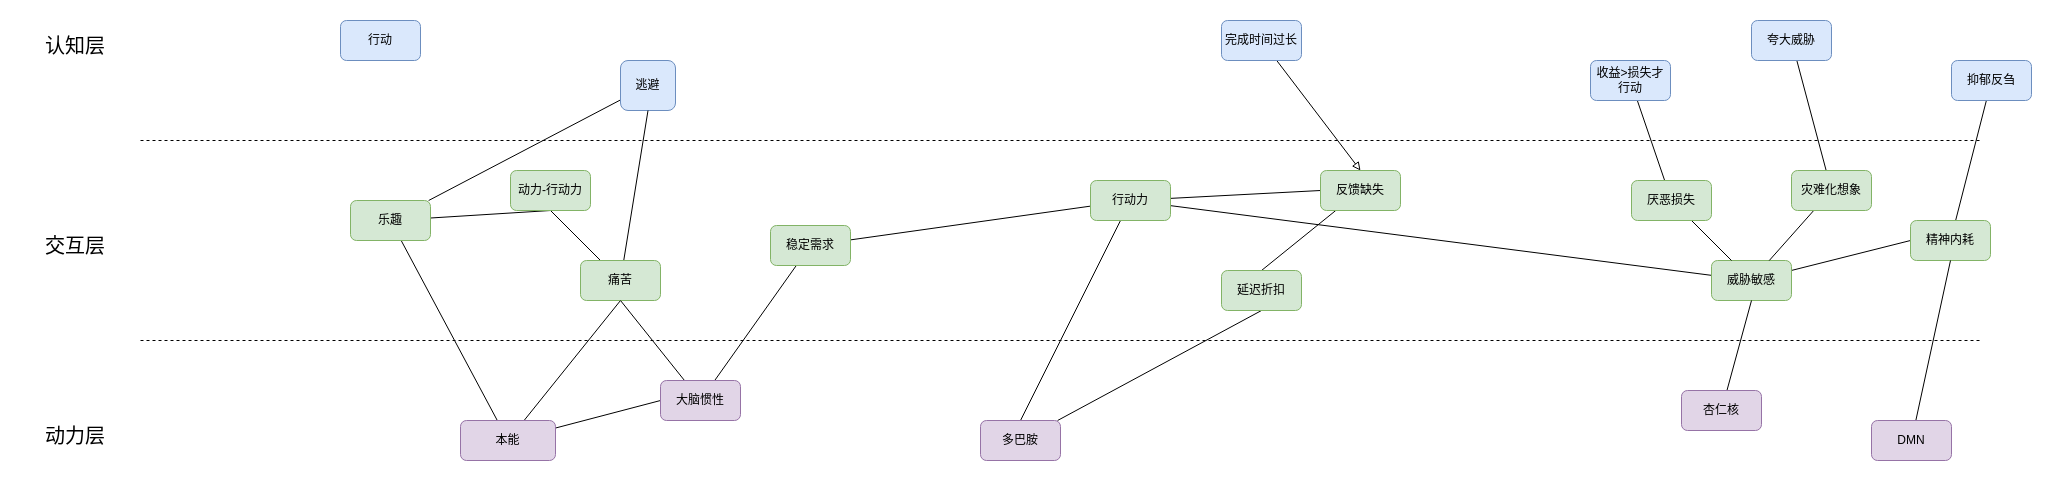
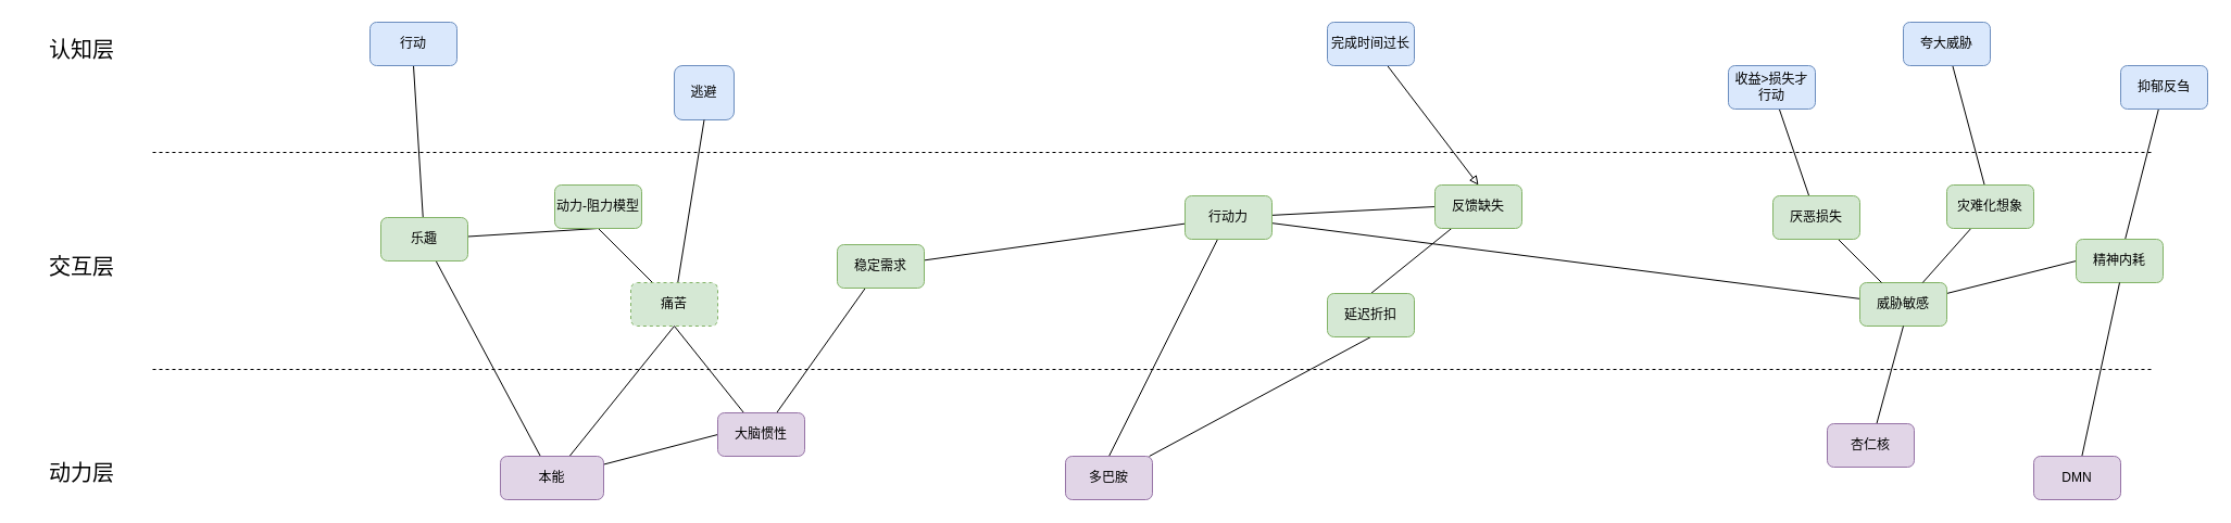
  <mxCell id="0" />
  <mxCell id="1" parent="0" />
  <mxCell id="2" value="认知层" style="text;html=1;strokeColor=none;fillColor=none;align=center;verticalAlign=middle;whiteSpace=wrap;rounded=0;fontSize=20;" vertex="1" parent="1"><mxGeometry x="20" y="30" width="110" height="30" as="geometry" /></mxCell>
  <mxCell id="3" value="交互层" style="text;html=1;strokeColor=none;fillColor=none;align=center;verticalAlign=middle;whiteSpace=wrap;rounded=0;fontSize=20;" vertex="1" parent="1"><mxGeometry x="20" y="230" width="110" height="30" as="geometry" /></mxCell>
  <mxCell id="4" value="动力层" style="text;html=1;strokeColor=none;fillColor=none;align=center;verticalAlign=middle;whiteSpace=wrap;rounded=0;fontSize=20;" vertex="1" parent="1"><mxGeometry x="20" y="420" width="110" height="30" as="geometry" /></mxCell>
  <mxCell id="5" style="rounded=0;orthogonalLoop=1;jettySize=auto;html=1;endArrow=none;endFill=0;" edge="1" parent="1" source="8" target="11"><mxGeometry relative="1" as="geometry" /></mxCell>
  <mxCell id="6" style="edgeStyle=none;rounded=0;orthogonalLoop=1;jettySize=auto;html=1;entryX=0.5;entryY=1;entryDx=0;entryDy=0;strokeColor=default;align=center;verticalAlign=middle;fontFamily=Helvetica;fontSize=11;fontColor=default;labelBackgroundColor=default;endArrow=none;endFill=0;" edge="1" parent="1" source="8" target="18"><mxGeometry relative="1" as="geometry" /></mxCell>
  <mxCell id="7" style="edgeStyle=none;rounded=0;orthogonalLoop=1;jettySize=auto;html=1;entryX=0;entryY=0.5;entryDx=0;entryDy=0;strokeColor=default;align=center;verticalAlign=middle;fontFamily=Helvetica;fontSize=11;fontColor=default;labelBackgroundColor=default;endArrow=none;endFill=0;" edge="1" parent="1" source="8" target="21"><mxGeometry relative="1" as="geometry" /></mxCell>
  <mxCell id="8" value="本能" style="rounded=1;whiteSpace=wrap;html=1;fillColor=#e1d5e7;strokeColor=#9673a6;" vertex="1" parent="1"><mxGeometry x="460" y="420" width="95" height="40" as="geometry" /></mxCell>
- <mxCell id="9" style="edgeStyle=none;rounded=0;orthogonalLoop=1;jettySize=auto;html=1;strokeColor=default;align=center;verticalAlign=middle;fontFamily=Helvetica;fontSize=11;fontColor=default;labelBackgroundColor=default;endArrow=none;endFill=0;" edge="1" parent="1" source="11" target="12"><mxGeometry relative="1" as="geometry" /></mxCell>
+ <mxCell id="9" style="edgeStyle=none;rounded=0;orthogonalLoop=1;jettySize=auto;html=1;entryX=0.5;entryY=1;entryDx=0;entryDy=0;strokeColor=default;align=center;verticalAlign=middle;fontFamily=Helvetica;fontSize=11;fontColor=default;labelBackgroundColor=default;endArrow=none;endFill=0;" edge="1" parent="1" source="11" target="13"><mxGeometry relative="1" as="geometry" /></mxCell>
  <mxCell id="10" style="edgeStyle=none;rounded=0;orthogonalLoop=1;jettySize=auto;html=1;entryX=0.5;entryY=1;entryDx=0;entryDy=0;strokeColor=default;align=center;verticalAlign=middle;fontFamily=Helvetica;fontSize=11;fontColor=default;labelBackgroundColor=default;endArrow=none;endFill=0;" edge="1" parent="1" source="11" target="22"><mxGeometry relative="1" as="geometry" /></mxCell>
  <mxCell id="11" value="乐趣" style="rounded=1;whiteSpace=wrap;html=1;fillColor=#d5e8d4;strokeColor=#82b366;" vertex="1" parent="1"><mxGeometry x="350" y="200" width="80" height="40" as="geometry" /></mxCell>
  <mxCell id="12" value="逃避" style="rounded=1;whiteSpace=wrap;html=1;fillColor=#dae8fc;strokeColor=#6c8ebf;" vertex="1" parent="1"><mxGeometry x="620" y="60" width="55" height="50" as="geometry" /></mxCell>
  <mxCell id="13" value="行动" style="rounded=1;whiteSpace=wrap;html=1;fillColor=#dae8fc;strokeColor=#6c8ebf;" vertex="1" parent="1"><mxGeometry x="340" y="20" width="80" height="40" as="geometry" /></mxCell>
  <mxCell id="14" value="" style="endArrow=none;dashed=1;html=1;rounded=0;" edge="1" parent="1"><mxGeometry width="50" height="50" relative="1" as="geometry"><mxPoint x="140" y="140" as="sourcePoint" /><mxPoint x="1980" y="140" as="targetPoint" /></mxGeometry></mxCell>
  <mxCell id="15" value="" style="endArrow=none;dashed=1;html=1;rounded=0;" edge="1" parent="1"><mxGeometry width="50" height="50" relative="1" as="geometry"><mxPoint x="140" y="340" as="sourcePoint" /><mxPoint x="1980" y="340" as="targetPoint" /></mxGeometry></mxCell>
  <mxCell id="16" style="edgeStyle=none;rounded=0;orthogonalLoop=1;jettySize=auto;html=1;entryX=0.5;entryY=1;entryDx=0;entryDy=0;strokeColor=default;align=center;verticalAlign=middle;fontFamily=Helvetica;fontSize=11;fontColor=default;labelBackgroundColor=default;endArrow=none;endFill=0;" edge="1" parent="1" source="18" target="12"><mxGeometry relative="1" as="geometry" /></mxCell>
  <mxCell id="17" style="edgeStyle=none;rounded=0;orthogonalLoop=1;jettySize=auto;html=1;entryX=0.5;entryY=1;entryDx=0;entryDy=0;strokeColor=default;align=center;verticalAlign=middle;fontFamily=Helvetica;fontSize=11;fontColor=default;labelBackgroundColor=default;endArrow=none;endFill=0;" edge="1" parent="1" source="18" target="22"><mxGeometry relative="1" as="geometry" /></mxCell>
- <mxCell id="18" value="痛苦" style="rounded=1;whiteSpace=wrap;html=1;fillColor=#d5e8d4;strokeColor=#82b366;" vertex="1" parent="1"><mxGeometry x="580" y="260" width="80" height="40" as="geometry" /></mxCell>
+ <mxCell id="18" value="痛苦" style="rounded=1;whiteSpace=wrap;html=1;fillColor=#d5e8d4;strokeColor=#82b366;dashed=1;" vertex="1" parent="1"><mxGeometry x="580" y="260" width="80" height="40" as="geometry" /></mxCell>
  <mxCell id="19" style="edgeStyle=none;rounded=0;orthogonalLoop=1;jettySize=auto;html=1;entryX=0.5;entryY=1;entryDx=0;entryDy=0;strokeColor=default;align=center;verticalAlign=middle;fontFamily=Helvetica;fontSize=11;fontColor=default;labelBackgroundColor=default;endArrow=none;endFill=0;" edge="1" parent="1" source="21" target="18"><mxGeometry relative="1" as="geometry" /></mxCell>
  <mxCell id="20" style="edgeStyle=none;rounded=0;orthogonalLoop=1;jettySize=auto;html=1;strokeColor=default;align=center;verticalAlign=middle;fontFamily=Helvetica;fontSize=11;fontColor=default;labelBackgroundColor=default;endArrow=none;endFill=0;" edge="1" parent="1" source="21" target="32"><mxGeometry relative="1" as="geometry" /></mxCell>
  <mxCell id="21" value="大脑惯性" style="rounded=1;whiteSpace=wrap;html=1;fillColor=#e1d5e7;strokeColor=#9673a6;" vertex="1" parent="1"><mxGeometry x="660" y="380" width="80" height="40" as="geometry" /></mxCell>
- <mxCell id="22" value="动力-行动力" style="rounded=1;whiteSpace=wrap;html=1;fillColor=#d5e8d4;strokeColor=#82b366;" vertex="1" parent="1"><mxGeometry x="510" y="170" width="80" height="40" as="geometry" /></mxCell>
+ <mxCell id="22" value="动力-阻力模型" style="rounded=1;whiteSpace=wrap;html=1;fillColor=#d5e8d4;strokeColor=#82b366;" vertex="1" parent="1"><mxGeometry x="510" y="170" width="80" height="40" as="geometry" /></mxCell>
  <mxCell id="23" style="edgeStyle=none;rounded=0;orthogonalLoop=1;jettySize=auto;html=1;entryX=0.5;entryY=0;entryDx=0;entryDy=0;strokeColor=default;align=center;verticalAlign=middle;fontFamily=Helvetica;fontSize=11;fontColor=default;labelBackgroundColor=default;endArrow=none;endFill=0;" edge="1" parent="1" source="27" target="29"><mxGeometry relative="1" as="geometry" /></mxCell>
  <mxCell id="24" style="edgeStyle=none;rounded=0;orthogonalLoop=1;jettySize=auto;html=1;strokeColor=default;align=center;verticalAlign=middle;fontFamily=Helvetica;fontSize=11;fontColor=default;labelBackgroundColor=default;endArrow=none;endFill=0;" edge="1" parent="1" source="27" target="32"><mxGeometry relative="1" as="geometry" /></mxCell>
  <mxCell id="25" style="edgeStyle=none;rounded=0;orthogonalLoop=1;jettySize=auto;html=1;strokeColor=default;align=center;verticalAlign=middle;fontFamily=Helvetica;fontSize=11;fontColor=default;labelBackgroundColor=default;endArrow=none;endFill=0;" edge="1" parent="1" source="27" target="31"><mxGeometry relative="1" as="geometry" /></mxCell>
  <mxCell id="26" style="edgeStyle=none;rounded=0;orthogonalLoop=1;jettySize=auto;html=1;entryX=0;entryY=0.5;entryDx=0;entryDy=0;strokeColor=default;align=center;verticalAlign=middle;fontFamily=Helvetica;fontSize=11;fontColor=default;labelBackgroundColor=default;endArrow=none;endFill=0;" edge="1" parent="1" source="27" target="49"><mxGeometry relative="1" as="geometry" /></mxCell>
  <mxCell id="27" value="行动力" style="rounded=1;whiteSpace=wrap;html=1;fillColor=#d5e8d4;strokeColor=#82b366;" vertex="1" parent="1"><mxGeometry x="1090" y="180" width="80" height="40" as="geometry" /></mxCell>
  <mxCell id="28" style="edgeStyle=none;rounded=0;orthogonalLoop=1;jettySize=auto;html=1;entryX=0.5;entryY=1;entryDx=0;entryDy=0;strokeColor=default;align=center;verticalAlign=middle;fontFamily=Helvetica;fontSize=11;fontColor=default;labelBackgroundColor=default;endArrow=none;endFill=0;" edge="1" parent="1" source="29" target="52"><mxGeometry relative="1" as="geometry" /></mxCell>
  <mxCell id="29" value="多巴胺" style="rounded=1;whiteSpace=wrap;html=1;fillColor=#e1d5e7;strokeColor=#9673a6;" vertex="1" parent="1"><mxGeometry x="980" y="420" width="80" height="40" as="geometry" /></mxCell>
  <mxCell id="30" style="edgeStyle=none;rounded=0;orthogonalLoop=1;jettySize=auto;html=1;entryX=0;entryY=0.5;entryDx=0;entryDy=0;strokeColor=default;align=center;verticalAlign=middle;fontFamily=Helvetica;fontSize=11;fontColor=default;labelBackgroundColor=default;endArrow=none;endFill=0;" edge="1" parent="1" source="31" target="44"><mxGeometry relative="1" as="geometry" /></mxCell>
  <mxCell id="31" value="威胁敏感" style="rounded=1;whiteSpace=wrap;html=1;fillColor=#d5e8d4;strokeColor=#82b366;" vertex="1" parent="1"><mxGeometry x="1711" y="260" width="80" height="40" as="geometry" /></mxCell>
  <mxCell id="32" value="稳定需求" style="rounded=1;whiteSpace=wrap;html=1;fillColor=#d5e8d4;strokeColor=#82b366;" vertex="1" parent="1"><mxGeometry x="770" y="225" width="80" height="40" as="geometry" /></mxCell>
  <mxCell id="33" style="edgeStyle=none;rounded=0;orthogonalLoop=1;jettySize=auto;html=1;entryX=0.5;entryY=1;entryDx=0;entryDy=0;strokeColor=default;align=center;verticalAlign=middle;fontFamily=Helvetica;fontSize=11;fontColor=default;labelBackgroundColor=default;endArrow=none;endFill=0;" edge="1" parent="1" source="34" target="31"><mxGeometry relative="1" as="geometry" /></mxCell>
  <mxCell id="34" value="杏仁核" style="rounded=1;whiteSpace=wrap;html=1;fillColor=#e1d5e7;strokeColor=#9673a6;" vertex="1" parent="1"><mxGeometry x="1681" y="390" width="80" height="40" as="geometry" /></mxCell>
  <mxCell id="35" style="edgeStyle=none;rounded=0;orthogonalLoop=1;jettySize=auto;html=1;strokeColor=default;align=center;verticalAlign=middle;fontFamily=Helvetica;fontSize=11;fontColor=default;labelBackgroundColor=default;endArrow=none;endFill=0;" edge="1" parent="1" source="37" target="31"><mxGeometry relative="1" as="geometry" /></mxCell>
  <mxCell id="36" style="edgeStyle=none;rounded=0;orthogonalLoop=1;jettySize=auto;html=1;strokeColor=default;align=center;verticalAlign=middle;fontFamily=Helvetica;fontSize=11;fontColor=default;labelBackgroundColor=default;endArrow=none;endFill=0;" edge="1" parent="1" source="37" target="38"><mxGeometry relative="1" as="geometry" /></mxCell>
  <mxCell id="37" value="厌恶损失" style="rounded=1;whiteSpace=wrap;html=1;fillColor=#d5e8d4;strokeColor=#82b366;" vertex="1" parent="1"><mxGeometry x="1631" y="180" width="80" height="40" as="geometry" /></mxCell>
  <mxCell id="38" value="收益&amp;gt;损失才行动" style="rounded=1;whiteSpace=wrap;html=1;fillColor=#dae8fc;strokeColor=#6c8ebf;" vertex="1" parent="1"><mxGeometry x="1590" y="60" width="80" height="40" as="geometry" /></mxCell>
  <mxCell id="39" style="edgeStyle=none;rounded=0;orthogonalLoop=1;jettySize=auto;html=1;strokeColor=default;align=center;verticalAlign=middle;fontFamily=Helvetica;fontSize=11;fontColor=default;labelBackgroundColor=default;endArrow=none;endFill=0;" edge="1" parent="1" source="41" target="42"><mxGeometry relative="1" as="geometry" /></mxCell>
  <mxCell id="40" style="edgeStyle=none;rounded=0;orthogonalLoop=1;jettySize=auto;html=1;strokeColor=default;align=center;verticalAlign=middle;fontFamily=Helvetica;fontSize=11;fontColor=default;labelBackgroundColor=default;endArrow=none;endFill=0;" edge="1" parent="1" source="41" target="31"><mxGeometry relative="1" as="geometry" /></mxCell>
  <mxCell id="41" value="灾难化想象" style="rounded=1;whiteSpace=wrap;html=1;fillColor=#d5e8d4;strokeColor=#82b366;" vertex="1" parent="1"><mxGeometry x="1791" y="170" width="80" height="40" as="geometry" /></mxCell>
  <mxCell id="42" value="夸大威胁" style="rounded=1;whiteSpace=wrap;html=1;fillColor=#dae8fc;strokeColor=#6c8ebf;" vertex="1" parent="1"><mxGeometry x="1751" y="20" width="80" height="40" as="geometry" /></mxCell>
  <mxCell id="43" style="edgeStyle=none;rounded=0;orthogonalLoop=1;jettySize=auto;html=1;strokeColor=default;align=center;verticalAlign=middle;fontFamily=Helvetica;fontSize=11;fontColor=default;labelBackgroundColor=default;endArrow=none;endFill=0;" edge="1" parent="1" source="44" target="47"><mxGeometry relative="1" as="geometry" /></mxCell>
  <mxCell id="44" value="精神内耗" style="rounded=1;whiteSpace=wrap;html=1;fillColor=#d5e8d4;strokeColor=#82b366;" vertex="1" parent="1"><mxGeometry x="1910" y="220" width="80" height="40" as="geometry" /></mxCell>
  <mxCell id="45" style="edgeStyle=none;rounded=0;orthogonalLoop=1;jettySize=auto;html=1;entryX=0.5;entryY=1;entryDx=0;entryDy=0;strokeColor=default;align=center;verticalAlign=middle;fontFamily=Helvetica;fontSize=11;fontColor=default;labelBackgroundColor=default;endArrow=none;endFill=0;" edge="1" parent="1" source="46" target="44"><mxGeometry relative="1" as="geometry" /></mxCell>
  <mxCell id="46" value="DMN" style="rounded=1;whiteSpace=wrap;html=1;fillColor=#e1d5e7;strokeColor=#9673a6;" vertex="1" parent="1"><mxGeometry x="1871" y="420" width="80" height="40" as="geometry" /></mxCell>
  <mxCell id="47" value="抑郁反刍" style="rounded=1;whiteSpace=wrap;html=1;fillColor=#dae8fc;strokeColor=#6c8ebf;" vertex="1" parent="1"><mxGeometry x="1951" y="60" width="80" height="40" as="geometry" /></mxCell>
  <mxCell id="48" style="edgeStyle=none;rounded=0;orthogonalLoop=1;jettySize=auto;html=1;entryX=0.5;entryY=0;entryDx=0;entryDy=0;strokeColor=default;align=center;verticalAlign=middle;fontFamily=Helvetica;fontSize=11;fontColor=default;labelBackgroundColor=default;endArrow=none;endFill=0;" edge="1" parent="1" source="49" target="52"><mxGeometry relative="1" as="geometry" /></mxCell>
  <mxCell id="49" value="反馈缺失" style="rounded=1;whiteSpace=wrap;html=1;fillColor=#d5e8d4;strokeColor=#82b366;" vertex="1" parent="1"><mxGeometry x="1320" y="170" width="80" height="40" as="geometry" /></mxCell>
  <mxCell id="50" style="edgeStyle=none;rounded=0;orthogonalLoop=1;jettySize=auto;html=1;entryX=0.5;entryY=0;entryDx=0;entryDy=0;strokeColor=default;align=center;verticalAlign=middle;fontFamily=Helvetica;fontSize=11;fontColor=default;labelBackgroundColor=default;endArrow=block;endFill=0;" edge="1" parent="1" source="51" target="49"><mxGeometry relative="1" as="geometry" /></mxCell>
  <mxCell id="51" value="完成时间过长" style="rounded=1;whiteSpace=wrap;html=1;fillColor=#dae8fc;strokeColor=#6c8ebf;" vertex="1" parent="1"><mxGeometry x="1221" y="20" width="80" height="40" as="geometry" /></mxCell>
  <mxCell id="52" value="延迟折扣" style="rounded=1;whiteSpace=wrap;html=1;fillColor=#d5e8d4;strokeColor=#82b366;" vertex="1" parent="1"><mxGeometry x="1221" y="270" width="80" height="40" as="geometry" /></mxCell>
